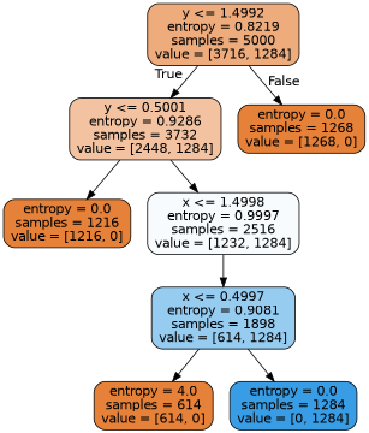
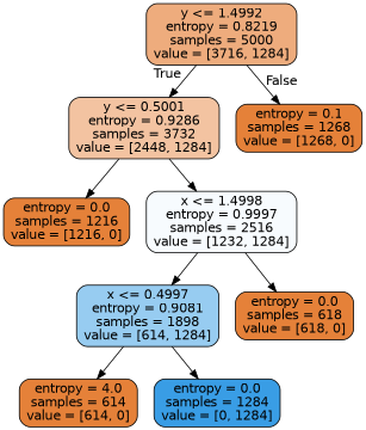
  digraph {
    node [color=black fillcolor="#e58139ff" fontname=helvetica shape=box style="filled, rounded"]
    edge [fontname=helvetica]
    n1 [fillcolor="#e58139a7" label="y <= 1.4992\nentropy = 0.8219\nsamples = 5000\nvalue = [3716, 1284]"]
    n2 [fillcolor="#e5813979" label="y <= 0.5001\nentropy = 0.9286\nsamples = 3732\nvalue = [2448, 1284]"]
-   n3 [label="entropy = 0.0\nsamples = 1268\nvalue = [1268, 0]"]
+   n3 [label="entropy = 0.1\nsamples = 1268\nvalue = [1268, 0]"]
    n4 [label="entropy = 0.0\nsamples = 1216\nvalue = [1216, 0]"]
    n5 [fillcolor="#399de50a" label="x <= 1.4998\nentropy = 0.9997\nsamples = 2516\nvalue = [1232, 1284]"]
    n6 [fillcolor="#399de585" label="x <= 0.4997\nentropy = 0.9081\nsamples = 1898\nvalue = [614, 1284]"]
+   n7 [label="entropy = 0.0\nsamples = 618\nvalue = [618, 0]"]
    n8 [label="entropy = 4.0\nsamples = 614\nvalue = [614, 0]"]
    n9 [fillcolor="#399de5ff" label="entropy = 0.0\nsamples = 1284\nvalue = [0, 1284]"]
    n1 -> n2 [headlabel=True labelangle=45 labeldistance=2.5]
    n1 -> n3 [headlabel=False labelangle=-45 labeldistance=2.5]
    n2 -> n4
    n2 -> n5
    n5 -> n6
+   n5 -> n7
    n6 -> n8
    n6 -> n9
  }
